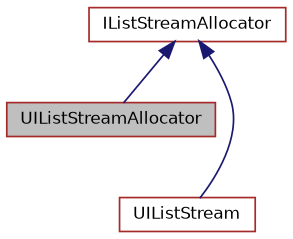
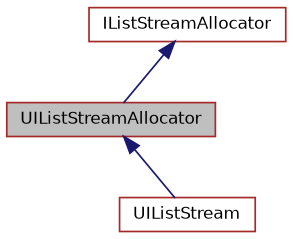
  digraph {
    node [color=brown fontname=Helvetica fontsize=10 shape=record]
    edge [color=midnightblue dir=back fontname=Helvetica fontsize=10 labelfontname=Helvetica labelfontsize=10 style=solid]
    n1 [fillcolor=grey75 fontcolor=black height=0.2 label=UIListStreamAllocator style=filled width=0.4]
    n2 [height=0.2 label=UIListStream width=0.4]
    n3 [height=0.2 label=IListStreamAllocator width=0.4]
-   n3 -> n2
+   n1 -> n2
    n3 -> n1
  }
